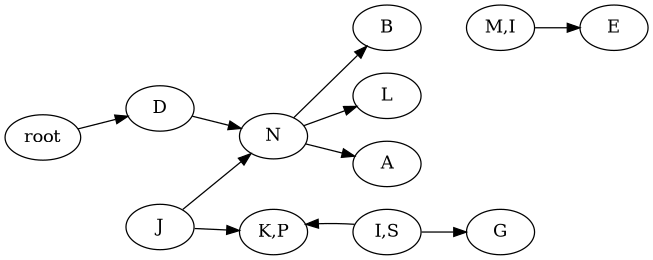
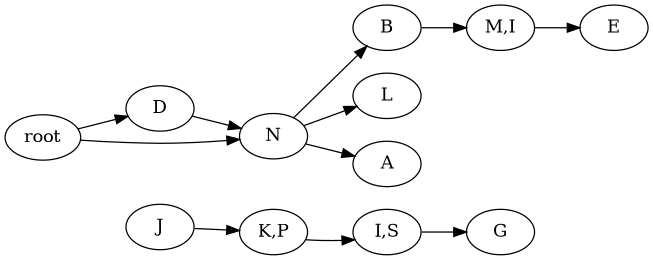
  strict digraph {
    rankdir=LR
    n1 [label=root]
    n2 [label=D]
    n3 [label=N]
    n4 [label=J]
    n5 [label="K,P"]
    n6 [label=B]
    n7 [label=L]
    n8 [label=A]
    n9 [label="I,S"]
    n10 [label="M,I"]
    n11 [label=G]
    n12 [label=E]
    n1 -> n2
    n2 -> n3
    n3 -> n6
    n3 -> n7
    n3 -> n8
-   n4 -> n3
+   n1 -> n3
    n4 -> n5
-   n9 -> n5
+   n5 -> n9
+   n6 -> n10
    n9 -> n11
    n10 -> n12
  }
